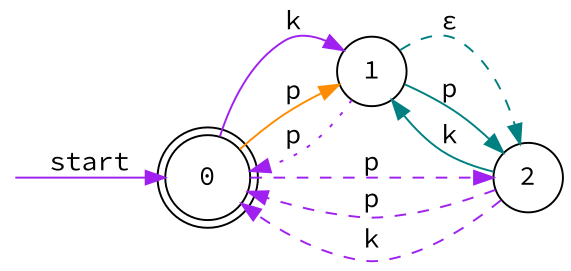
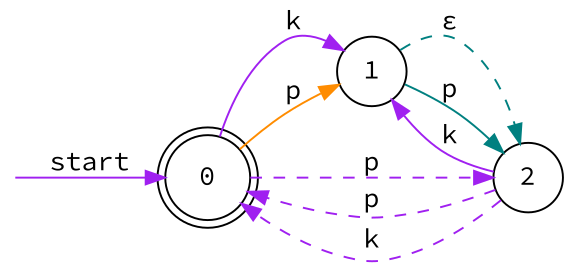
  digraph {
    fontname="Source Code Pro"
    rankdir=LR
    node [fontname="Source Code Pro" shape=circle]
    edge [color=purple fontname="Source Code Pro" style=solid]
    __start [shape=point style=invis]
    0 [shape=doublecircle]
    1
    2
    __start -> 0 [label=start]
    0 -> 1 [label=k]
    0 -> 1 [color=darkorange label=p]
    0 -> 2 [label=p style=dashed]
-   1 -> 0 [label=p style=dotted]
    1 -> 2 [color=teal label="&epsilon;" style=dashed]
    1 -> 2 [color=teal label=p]
    2 -> 0 [label=p style=dashed]
    2 -> 0 [label=k style=dashed]
-   2 -> 1 [color=teal label=k]
+   2 -> 1 [label=k]
  }
